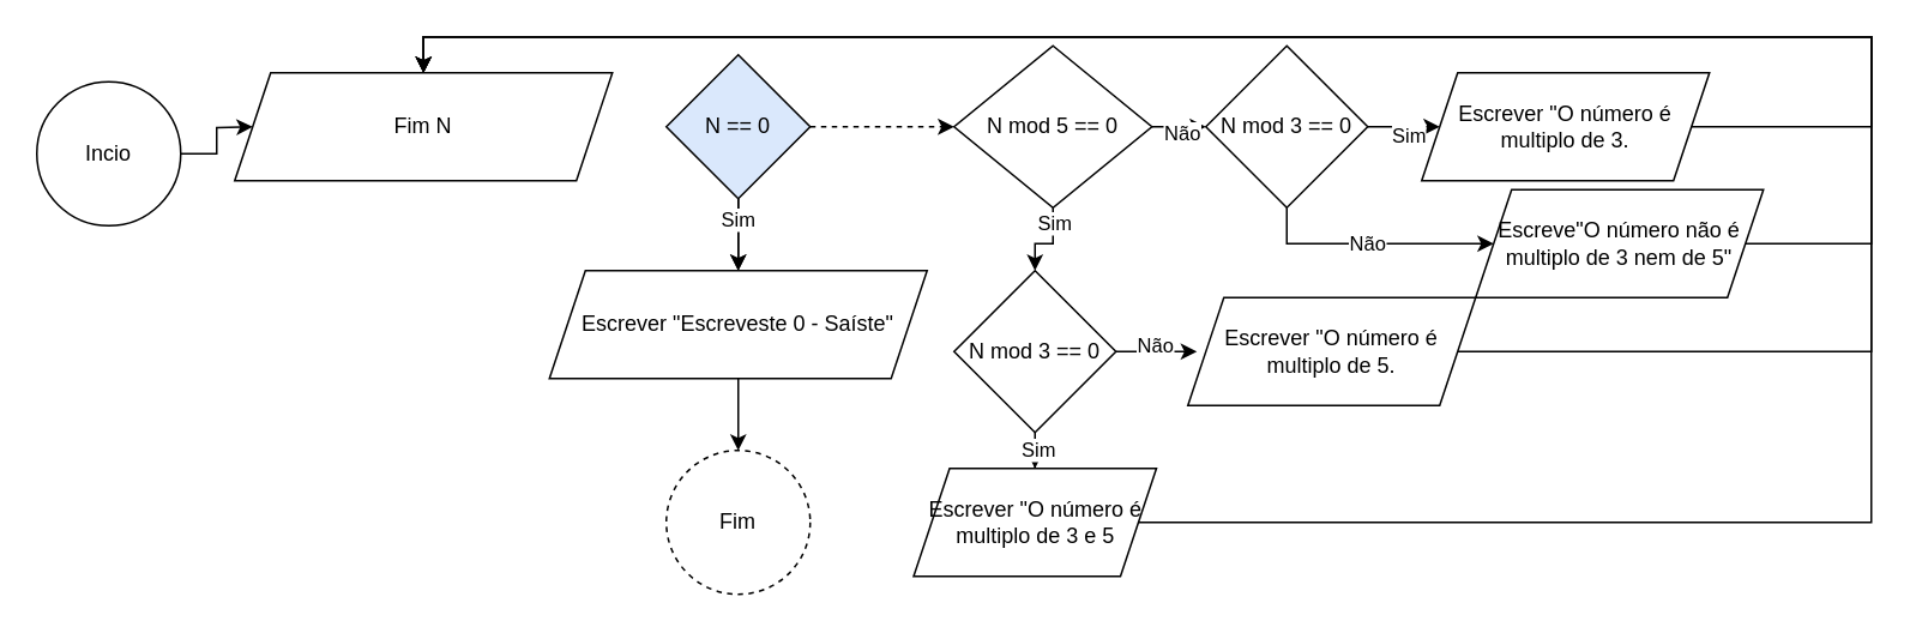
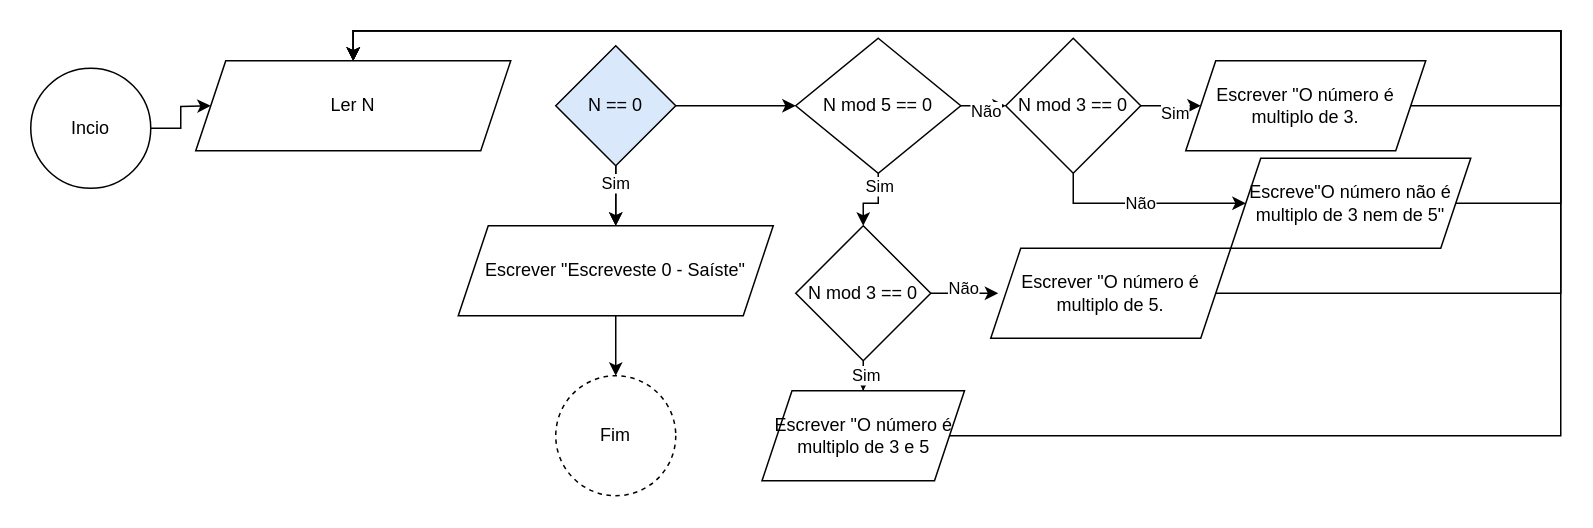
  <mxCell id="0" />
  <mxCell id="1" parent="0" />
  <mxCell id="2" value="" style="edgeStyle=orthogonalEdgeStyle;rounded=0;orthogonalLoop=1;jettySize=auto;html=1;" parent="1" source="3" edge="1"><mxGeometry relative="1" as="geometry"><mxPoint x="140" y="70" as="targetPoint" /></mxGeometry></mxCell>
  <mxCell id="3" value="Incio" style="ellipse;whiteSpace=wrap;html=1;" parent="1" vertex="1"><mxGeometry x="20" y="45" width="80" height="80" as="geometry" /></mxCell>
- <mxCell id="4" value="Fim N" style="shape=parallelogram;perimeter=parallelogramPerimeter;whiteSpace=wrap;html=1;fixedSize=1;rounded=0;" parent="1" vertex="1"><mxGeometry x="130" y="40" width="210" height="60" as="geometry" /></mxCell>
+ <mxCell id="4" value="Ler N" style="shape=parallelogram;perimeter=parallelogramPerimeter;whiteSpace=wrap;html=1;fixedSize=1;rounded=0;" parent="1" vertex="1"><mxGeometry x="130" y="40" width="210" height="60" as="geometry" /></mxCell>
  <mxCell id="5" value="Fim" style="ellipse;whiteSpace=wrap;html=1;dashed=1;" parent="1" vertex="1"><mxGeometry x="370" y="250" width="80" height="80" as="geometry" /></mxCell>
  <mxCell id="6" value="" style="edgeStyle=orthogonalEdgeStyle;rounded=0;orthogonalLoop=1;jettySize=auto;html=1;" parent="1" source="10" target="12" edge="1"><mxGeometry relative="1" as="geometry" /></mxCell>
  <mxCell id="7" value="" style="edgeStyle=orthogonalEdgeStyle;rounded=0;orthogonalLoop=1;jettySize=auto;html=1;" parent="1" source="10" target="12" edge="1"><mxGeometry relative="1" as="geometry" /></mxCell>
  <mxCell id="8" value="Sim" style="edgeLabel;html=1;align=center;verticalAlign=middle;resizable=0;points=[];" parent="7" vertex="1" connectable="0"><mxGeometry x="-0.45" y="-1" relative="1" as="geometry"><mxPoint as="offset" /></mxGeometry></mxCell>
- <mxCell id="9" value="" style="edgeStyle=orthogonalEdgeStyle;rounded=0;orthogonalLoop=1;jettySize=auto;html=1;dashed=1;" parent="1" source="10" target="17" edge="1"><mxGeometry relative="1" as="geometry" /></mxCell>
+ <mxCell id="9" value="" style="edgeStyle=orthogonalEdgeStyle;rounded=0;orthogonalLoop=1;jettySize=auto;html=1;" parent="1" source="10" target="17" edge="1"><mxGeometry relative="1" as="geometry" /></mxCell>
  <mxCell id="10" value="N == 0" style="rhombus;whiteSpace=wrap;html=1;fillColor=#dae8fc;" parent="1" vertex="1"><mxGeometry x="370" width="80" height="80" as="geometry" y="30" /></mxCell>
  <mxCell id="11" value="" style="edgeStyle=orthogonalEdgeStyle;rounded=0;orthogonalLoop=1;jettySize=auto;html=1;" parent="1" source="12" target="5" edge="1"><mxGeometry relative="1" as="geometry" /></mxCell>
  <mxCell id="12" value="Escrever &quot;Escreveste 0 - Saíste&quot;" style="shape=parallelogram;perimeter=parallelogramPerimeter;whiteSpace=wrap;html=1;fixedSize=1;" parent="1" vertex="1"><mxGeometry x="305" y="150" width="210" height="60" as="geometry" /></mxCell>
  <mxCell id="13" value="" style="edgeStyle=orthogonalEdgeStyle;rounded=0;orthogonalLoop=1;jettySize=auto;html=1;" parent="1" source="17" target="22" edge="1"><mxGeometry relative="1" as="geometry" /></mxCell>
  <mxCell id="14" value="Sim" style="edgeLabel;html=1;align=center;verticalAlign=middle;resizable=0;points=[];" parent="13" vertex="1" connectable="0"><mxGeometry x="-0.644" relative="1" as="geometry"><mxPoint as="offset" /></mxGeometry></mxCell>
  <mxCell id="15" value="" style="edgeStyle=orthogonalEdgeStyle;rounded=0;orthogonalLoop=1;jettySize=auto;html=1;" parent="1" source="17" target="27" edge="1"><mxGeometry relative="1" as="geometry" /></mxCell>
  <mxCell id="16" value="Não" style="edgeLabel;html=1;align=center;verticalAlign=middle;resizable=0;points=[];" vertex="1" connectable="0" parent="15"><mxGeometry x="-0.04" y="3" relative="1" as="geometry"><mxPoint as="offset" /></mxGeometry></mxCell>
  <mxCell id="17" value="N mod 5 == 0" style="rhombus;whiteSpace=wrap;html=1;" parent="1" vertex="1"><mxGeometry x="530" y="25" width="110" height="90" as="geometry" /></mxCell>
  <mxCell id="18" value="" style="edgeStyle=orthogonalEdgeStyle;rounded=0;orthogonalLoop=1;jettySize=auto;html=1;" parent="1" source="22" target="29" edge="1"><mxGeometry relative="1" as="geometry" /></mxCell>
  <mxCell id="19" value="Sim" style="edgeLabel;html=1;align=center;verticalAlign=middle;resizable=0;points=[];" parent="18" vertex="1" connectable="0"><mxGeometry x="0.633" y="1" relative="1" as="geometry"><mxPoint as="offset" /></mxGeometry></mxCell>
  <mxCell id="20" value="" style="edgeStyle=orthogonalEdgeStyle;rounded=0;orthogonalLoop=1;jettySize=auto;html=1;" parent="1" source="22" edge="1"><mxGeometry relative="1" as="geometry"><mxPoint x="665" y="195" as="targetPoint" /></mxGeometry></mxCell>
  <mxCell id="21" value="Não" style="edgeLabel;html=1;align=center;verticalAlign=middle;resizable=0;points=[];" parent="20" vertex="1" connectable="0"><mxGeometry x="-0.067" y="4" relative="1" as="geometry"><mxPoint as="offset" /></mxGeometry></mxCell>
  <mxCell id="22" value="N mod 3 == 0" style="rhombus;whiteSpace=wrap;html=1;" parent="1" vertex="1"><mxGeometry x="530" y="150" width="90" height="90" as="geometry" /></mxCell>
  <mxCell id="23" value="" style="edgeStyle=orthogonalEdgeStyle;rounded=0;orthogonalLoop=1;jettySize=auto;html=1;" parent="1" source="27" target="31" edge="1"><mxGeometry relative="1" as="geometry" /></mxCell>
  <mxCell id="24" value="Sim" style="edgeLabel;html=1;align=center;verticalAlign=middle;resizable=0;points=[];" vertex="1" connectable="0" parent="23"><mxGeometry x="0.4" y="-4" relative="1" as="geometry"><mxPoint as="offset" /></mxGeometry></mxCell>
  <mxCell id="25" style="edgeStyle=orthogonalEdgeStyle;rounded=0;orthogonalLoop=1;jettySize=auto;html=1;exitX=0.5;exitY=1;exitDx=0;exitDy=0;entryX=0;entryY=0.5;entryDx=0;entryDy=0;" edge="1" parent="1" source="27" target="35"><mxGeometry relative="1" as="geometry" /></mxCell>
  <mxCell id="26" value="Não" style="edgeLabel;html=1;align=center;verticalAlign=middle;resizable=0;points=[];" vertex="1" connectable="0" parent="25"><mxGeometry x="-0.052" y="1" relative="1" as="geometry"><mxPoint as="offset" /></mxGeometry></mxCell>
  <mxCell id="27" value="N mod 3 == 0" style="rhombus;whiteSpace=wrap;html=1;" parent="1" vertex="1"><mxGeometry x="670" y="25" width="90" height="90" as="geometry" /></mxCell>
  <mxCell id="28" style="edgeStyle=orthogonalEdgeStyle;rounded=0;orthogonalLoop=1;jettySize=auto;html=1;entryX=0.5;entryY=0;entryDx=0;entryDy=0;" parent="1" source="29" target="4" edge="1"><mxGeometry relative="1" as="geometry"><Array as="points"><mxPoint x="1040" y="290" /><mxPoint x="1040" y="20" /><mxPoint x="235" y="20" /></Array></mxGeometry></mxCell>
  <mxCell id="29" value="Escrever &quot;O número é multiplo de 3 e 5" style="shape=parallelogram;perimeter=parallelogramPerimeter;whiteSpace=wrap;html=1;fixedSize=1;" parent="1" vertex="1"><mxGeometry x="507.5" y="260" width="135" height="60" as="geometry" /></mxCell>
  <mxCell id="30" style="edgeStyle=orthogonalEdgeStyle;rounded=0;orthogonalLoop=1;jettySize=auto;html=1;exitX=1;exitY=0.5;exitDx=0;exitDy=0;entryX=0.5;entryY=0;entryDx=0;entryDy=0;" parent="1" source="31" target="4" edge="1"><mxGeometry relative="1" as="geometry"><Array as="points"><mxPoint x="1040" y="70" /><mxPoint x="1040" y="20" /><mxPoint x="235" y="20" /></Array></mxGeometry></mxCell>
  <mxCell id="31" value="Escrever &quot;O número é multiplo de 3." style="shape=parallelogram;perimeter=parallelogramPerimeter;whiteSpace=wrap;html=1;fixedSize=1;" parent="1" vertex="1"><mxGeometry x="790" y="40" width="160" height="60" as="geometry" /></mxCell>
  <mxCell id="32" style="edgeStyle=orthogonalEdgeStyle;rounded=0;orthogonalLoop=1;jettySize=auto;html=1;entryX=0.5;entryY=0;entryDx=0;entryDy=0;" parent="1" source="33" target="4" edge="1"><mxGeometry relative="1" as="geometry"><Array as="points"><mxPoint x="1040" y="195" /><mxPoint x="1040" y="20" /><mxPoint x="235" y="20" /></Array></mxGeometry></mxCell>
  <mxCell id="33" value="Escrever &quot;O número é multiplo de 5." style="shape=parallelogram;perimeter=parallelogramPerimeter;whiteSpace=wrap;html=1;fixedSize=1;" parent="1" vertex="1"><mxGeometry x="660" y="165" width="160" height="60" as="geometry" /></mxCell>
  <mxCell id="34" style="edgeStyle=orthogonalEdgeStyle;rounded=0;orthogonalLoop=1;jettySize=auto;html=1;exitX=1;exitY=0.5;exitDx=0;exitDy=0;entryX=0.5;entryY=0;entryDx=0;entryDy=0;" edge="1" parent="1" source="35" target="4"><mxGeometry relative="1" as="geometry"><Array as="points"><mxPoint x="1040" y="135" /><mxPoint x="1040" y="20" /><mxPoint x="235" y="20" /></Array></mxGeometry></mxCell>
  <mxCell id="35" value="Escreve&quot;O número não é multiplo de 3 nem de 5&quot;" style="shape=parallelogram;perimeter=parallelogramPerimeter;whiteSpace=wrap;html=1;fixedSize=1;" vertex="1" parent="1"><mxGeometry x="820" y="105" width="160" height="60" as="geometry" /></mxCell>
